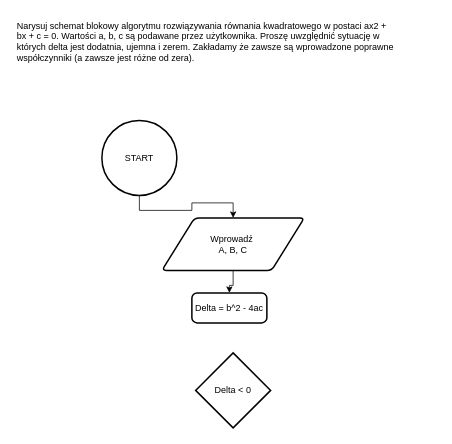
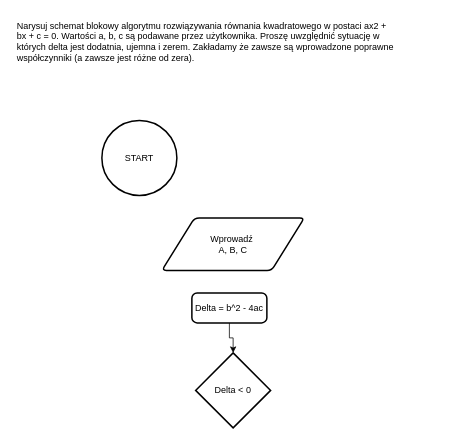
  <mxCell id="0" />
  <mxCell id="1" parent="0" />
  <mxCell id="2" value="Narysuj schemat blokowy algorytmu rozwiązywania równania kwadratowego w postaci ax2 +&#10;bx + c = 0. Wartości a, b, c są podawane przez użytkownika. Proszę uwzględnić sytuację w&#10;których delta jest dodatnia, ujemna i zerem. Zakładamy że zawsze są wprowadzone poprawne&#10;współczynniki (a zawsze jest różne od zera)." style="text;whiteSpace=wrap;html=1;" vertex="1" parent="1"><mxGeometry x="20" y="20" width="560" height="80" as="geometry" /></mxCell>
- <mxCell id="3" value="" style="edgeStyle=orthogonalEdgeStyle;rounded=0;orthogonalLoop=1;jettySize=auto;html=1;" edge="1" parent="1" source="4" target="6"><mxGeometry relative="1" as="geometry" /></mxCell>
  <mxCell id="4" value="START" style="strokeWidth=2;html=1;shape=mxgraph.flowchart.start_2;whiteSpace=wrap;" vertex="1" parent="1"><mxGeometry x="135" y="160" width="100" height="100" as="geometry" /></mxCell>
- <mxCell id="5" value="" style="edgeStyle=orthogonalEdgeStyle;rounded=0;orthogonalLoop=1;jettySize=auto;html=1;" edge="1" parent="1" source="6" target="8"><mxGeometry relative="1" as="geometry" /></mxCell>
  <mxCell id="6" value="Wprowadź&amp;nbsp;&lt;br&gt;A, B, C" style="shape=parallelogram;html=1;strokeWidth=2;perimeter=parallelogramPerimeter;whiteSpace=wrap;rounded=1;arcSize=12;size=0.23;" vertex="1" parent="1"><mxGeometry x="215" y="290" width="190" height="70" as="geometry" /></mxCell>
+ <mxCell id="7" value="" style="edgeStyle=orthogonalEdgeStyle;rounded=0;orthogonalLoop=1;jettySize=auto;html=1;" edge="1" parent="1" source="8" target="9"><mxGeometry relative="1" as="geometry" /></mxCell>
  <mxCell id="8" value="Delta = b^2 - 4ac" style="rounded=1;whiteSpace=wrap;html=1;absoluteArcSize=1;arcSize=14;strokeWidth=2;" vertex="1" parent="1"><mxGeometry x="255" y="390" width="100" height="40" as="geometry" /></mxCell>
  <mxCell id="9" value="Delta &amp;lt; 0" style="strokeWidth=2;html=1;shape=mxgraph.flowchart.decision;whiteSpace=wrap;" vertex="1" parent="1"><mxGeometry x="260" y="470" width="100" height="100" as="geometry" /></mxCell>
